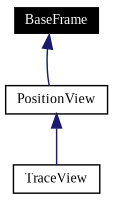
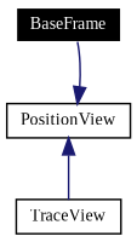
  digraph {
    fontname="Liberation Serif"
    node [color=black fillcolor=white fontname="Liberation Serif" fontsize=10 shape=record style=filled]
    edge [color=midnightblue dir=back fontname="Liberation Serif" fontsize=10 labelfontname=Helvetica labelfontsize=10 style=solid]
    n1 [color=white fillcolor=black fontcolor=white height=0.2 label=BaseFrame width=0.4]
    n2 [height=0.2 label=PositionView width=0.4]
    n3 [height=0.2 label=TraceView width=0.4]
-   n1 -> n2
+   n2 -> n1
    n2 -> n3
  }
